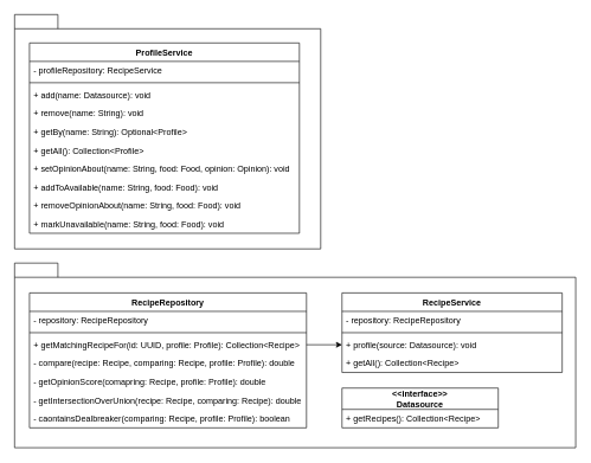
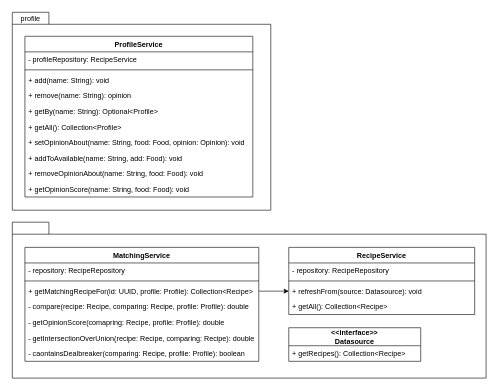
  <mxCell id="0" />
  <mxCell id="1" parent="0" />
  <mxCell id="2" value="" style="shape=folder;fontStyle=1;spacingTop=10;tabWidth=61;tabHeight=20;tabPosition=left;html=1;" parent="1" vertex="1"><mxGeometry x="20" y="20" width="431" height="330" as="geometry" /></mxCell>
  <mxCell id="3" value="" style="shape=folder;fontStyle=1;spacingTop=10;tabWidth=61;tabHeight=20;tabPosition=left;html=1;" parent="1" vertex="1"><mxGeometry x="20" y="370" width="790" height="260" as="geometry" /></mxCell>
  <mxCell id="4" value="ProfileService" style="swimlane;fontStyle=1;align=center;verticalAlign=top;childLayout=stackLayout;horizontal=1;startSize=26;horizontalStack=0;resizeParent=1;resizeParentMax=0;resizeLast=0;collapsible=1;marginBottom=0;" parent="1" vertex="1"><mxGeometry x="41" y="60" width="380" height="268" as="geometry" /></mxCell>
  <mxCell id="5" value="- profileRepository: RecipeService" style="text;strokeColor=none;fillColor=none;align=left;verticalAlign=top;spacingLeft=4;spacingRight=4;overflow=hidden;rotatable=0;points=[[0,0.5],[1,0.5]];portConstraint=eastwest;" parent="4" vertex="1"><mxGeometry y="26" width="380" height="26" as="geometry" /></mxCell>
  <mxCell id="6" value="" style="line;strokeWidth=1;fillColor=none;align=left;verticalAlign=middle;spacingTop=-1;spacingLeft=3;spacingRight=3;rotatable=0;labelPosition=right;points=[];portConstraint=eastwest;" parent="4" vertex="1"><mxGeometry y="52" width="380" height="8" as="geometry" /></mxCell>
- <mxCell id="7" value="+ add(name: Datasource): void" style="text;strokeColor=none;fillColor=none;align=left;verticalAlign=top;spacingLeft=4;spacingRight=4;overflow=hidden;rotatable=0;points=[[0,0.5],[1,0.5]];portConstraint=eastwest;" parent="4" vertex="1"><mxGeometry y="60" width="380" height="26" as="geometry" /></mxCell>
- <mxCell id="8" value="+ remove(name: String): void" style="text;strokeColor=none;fillColor=none;align=left;verticalAlign=top;spacingLeft=4;spacingRight=4;overflow=hidden;rotatable=0;points=[[0,0.5],[1,0.5]];portConstraint=eastwest;" parent="4" vertex="1"><mxGeometry y="86" width="380" height="26" as="geometry" /></mxCell>
+ <mxCell id="7" value="+ add(name: String): void" style="text;strokeColor=none;fillColor=none;align=left;verticalAlign=top;spacingLeft=4;spacingRight=4;overflow=hidden;rotatable=0;points=[[0,0.5],[1,0.5]];portConstraint=eastwest;" parent="4" vertex="1"><mxGeometry y="60" width="380" height="26" as="geometry" /></mxCell>
+ <mxCell id="8" value="+ remove(name: String): opinion" style="text;strokeColor=none;fillColor=none;align=left;verticalAlign=top;spacingLeft=4;spacingRight=4;overflow=hidden;rotatable=0;points=[[0,0.5],[1,0.5]];portConstraint=eastwest;" parent="4" vertex="1"><mxGeometry y="86" width="380" height="26" as="geometry" /></mxCell>
  <mxCell id="9" value="+ getBy(name: String): Optional&lt;Profile&gt;" style="text;strokeColor=none;fillColor=none;align=left;verticalAlign=top;spacingLeft=4;spacingRight=4;overflow=hidden;rotatable=0;points=[[0,0.5],[1,0.5]];portConstraint=eastwest;" parent="4" vertex="1"><mxGeometry y="112" width="380" height="26" as="geometry" /></mxCell>
  <mxCell id="10" value="+ getAll(): Collection&lt;Profile&gt;" style="text;strokeColor=none;fillColor=none;align=left;verticalAlign=top;spacingLeft=4;spacingRight=4;overflow=hidden;rotatable=0;points=[[0,0.5],[1,0.5]];portConstraint=eastwest;" parent="4" vertex="1"><mxGeometry y="138" width="380" height="26" as="geometry" /></mxCell>
  <mxCell id="11" value="+ setOpinionAbout(name: String, food: Food, opinion: Opinion): void" style="text;strokeColor=none;fillColor=none;align=left;verticalAlign=top;spacingLeft=4;spacingRight=4;overflow=hidden;rotatable=0;points=[[0,0.5],[1,0.5]];portConstraint=eastwest;" parent="4" vertex="1"><mxGeometry y="164" width="380" height="26" as="geometry" /></mxCell>
- <mxCell id="12" value="+ addToAvailable(name: String, food: Food): void" style="text;strokeColor=none;fillColor=none;align=left;verticalAlign=top;spacingLeft=4;spacingRight=4;overflow=hidden;rotatable=0;points=[[0,0.5],[1,0.5]];portConstraint=eastwest;" parent="4" vertex="1"><mxGeometry y="190" width="380" height="26" as="geometry" /></mxCell>
+ <mxCell id="12" value="+ addToAvailable(name: String, add: Food): void" style="text;strokeColor=none;fillColor=none;align=left;verticalAlign=top;spacingLeft=4;spacingRight=4;overflow=hidden;rotatable=0;points=[[0,0.5],[1,0.5]];portConstraint=eastwest;" parent="4" vertex="1"><mxGeometry y="190" width="380" height="26" as="geometry" /></mxCell>
  <mxCell id="13" value="+ removeOpinionAbout(name: String, food: Food): void" style="text;strokeColor=none;fillColor=none;align=left;verticalAlign=top;spacingLeft=4;spacingRight=4;overflow=hidden;rotatable=0;points=[[0,0.5],[1,0.5]];portConstraint=eastwest;" parent="4" vertex="1"><mxGeometry y="216" width="380" height="26" as="geometry" /></mxCell>
- <mxCell id="14" value="+ markUnavailable(name: String, food: Food): void" style="text;strokeColor=none;fillColor=none;align=left;verticalAlign=top;spacingLeft=4;spacingRight=4;overflow=hidden;rotatable=0;points=[[0,0.5],[1,0.5]];portConstraint=eastwest;" parent="4" vertex="1"><mxGeometry y="242" width="380" height="26" as="geometry" /></mxCell>
- <mxCell id="15" value="RecipeRepository" style="swimlane;fontStyle=1;align=center;verticalAlign=top;childLayout=stackLayout;horizontal=1;startSize=26;horizontalStack=0;resizeParent=1;resizeParentMax=0;resizeLast=0;collapsible=1;marginBottom=0;" parent="1" vertex="1"><mxGeometry x="41" y="412" width="390" height="190" as="geometry" /></mxCell>
+ <mxCell id="14" value="+ getOpinionScore(name: String, food: Food): void" style="text;strokeColor=none;fillColor=none;align=left;verticalAlign=top;spacingLeft=4;spacingRight=4;overflow=hidden;rotatable=0;points=[[0,0.5],[1,0.5]];portConstraint=eastwest;" parent="4" vertex="1"><mxGeometry y="242" width="380" height="26" as="geometry" /></mxCell>
+ <mxCell id="15" value="MatchingService" style="swimlane;fontStyle=1;align=center;verticalAlign=top;childLayout=stackLayout;horizontal=1;startSize=26;horizontalStack=0;resizeParent=1;resizeParentMax=0;resizeLast=0;collapsible=1;marginBottom=0;" parent="1" vertex="1"><mxGeometry x="41" y="412" width="390" height="190" as="geometry" /></mxCell>
  <mxCell id="16" value="- repository: RecipeRepository" style="text;strokeColor=none;fillColor=none;align=left;verticalAlign=top;spacingLeft=4;spacingRight=4;overflow=hidden;rotatable=0;points=[[0,0.5],[1,0.5]];portConstraint=eastwest;" parent="15" vertex="1"><mxGeometry y="26" width="390" height="26" as="geometry" /></mxCell>
  <mxCell id="17" value="" style="line;strokeWidth=1;fillColor=none;align=left;verticalAlign=middle;spacingTop=-1;spacingLeft=3;spacingRight=3;rotatable=0;labelPosition=right;points=[];portConstraint=eastwest;" parent="15" vertex="1"><mxGeometry y="52" width="390" height="8" as="geometry" /></mxCell>
  <mxCell id="18" value="+ getMatchingRecipeFor(id: UUID, profile: Profile): Collection&lt;Recipe&gt;" style="text;strokeColor=none;fillColor=none;align=left;verticalAlign=top;spacingLeft=4;spacingRight=4;overflow=hidden;rotatable=0;points=[[0,0.5],[1,0.5]];portConstraint=eastwest;" parent="15" vertex="1"><mxGeometry y="60" width="390" height="26" as="geometry" /></mxCell>
  <mxCell id="19" value="- compare(recipe: Recipe, comparing: Recipe, profile: Profile): double" style="text;strokeColor=none;fillColor=none;align=left;verticalAlign=top;spacingLeft=4;spacingRight=4;overflow=hidden;rotatable=0;points=[[0,0.5],[1,0.5]];portConstraint=eastwest;" parent="15" vertex="1"><mxGeometry y="86" width="390" height="26" as="geometry" /></mxCell>
  <mxCell id="20" value="- getOpinionScore(comapring: Recipe, profile: Profile): double" style="text;strokeColor=none;fillColor=none;align=left;verticalAlign=top;spacingLeft=4;spacingRight=4;overflow=hidden;rotatable=0;points=[[0,0.5],[1,0.5]];portConstraint=eastwest;" parent="15" vertex="1"><mxGeometry y="112" width="390" height="26" as="geometry" /></mxCell>
  <mxCell id="21" value="- getIntersectionOverUnion(recipe: Recipe, comparing: Recipe): double" style="text;strokeColor=none;fillColor=none;align=left;verticalAlign=top;spacingLeft=4;spacingRight=4;overflow=hidden;rotatable=0;points=[[0,0.5],[1,0.5]];portConstraint=eastwest;" parent="15" vertex="1"><mxGeometry y="138" width="390" height="26" as="geometry" /></mxCell>
  <mxCell id="22" value="- caontainsDealbreaker(comparing: Recipe, profile: Profile): boolean" style="text;strokeColor=none;fillColor=none;align=left;verticalAlign=top;spacingLeft=4;spacingRight=4;overflow=hidden;rotatable=0;points=[[0,0.5],[1,0.5]];portConstraint=eastwest;" parent="15" vertex="1"><mxGeometry y="164" width="390" height="26" as="geometry" /></mxCell>
  <mxCell id="23" value="RecipeService" style="swimlane;fontStyle=1;align=center;verticalAlign=top;childLayout=stackLayout;horizontal=1;startSize=26;horizontalStack=0;resizeParent=1;resizeParentMax=0;resizeLast=0;collapsible=1;marginBottom=0;" parent="1" vertex="1"><mxGeometry x="481" y="412" width="310" height="112" as="geometry" /></mxCell>
  <mxCell id="24" value="- repository: RecipeRepository" style="text;strokeColor=none;fillColor=none;align=left;verticalAlign=top;spacingLeft=4;spacingRight=4;overflow=hidden;rotatable=0;points=[[0,0.5],[1,0.5]];portConstraint=eastwest;" parent="23" vertex="1"><mxGeometry y="26" width="310" height="26" as="geometry" /></mxCell>
  <mxCell id="25" value="" style="line;strokeWidth=1;fillColor=none;align=left;verticalAlign=middle;spacingTop=-1;spacingLeft=3;spacingRight=3;rotatable=0;labelPosition=right;points=[];portConstraint=eastwest;" parent="23" vertex="1"><mxGeometry y="52" width="310" height="8" as="geometry" /></mxCell>
- <mxCell id="26" value="+ profile(source: Datasource): void" style="text;strokeColor=none;fillColor=none;align=left;verticalAlign=top;spacingLeft=4;spacingRight=4;overflow=hidden;rotatable=0;points=[[0,0.5],[1,0.5]];portConstraint=eastwest;" parent="23" vertex="1"><mxGeometry y="60" width="310" height="26" as="geometry" /></mxCell>
+ <mxCell id="26" value="+ refreshFrom(source: Datasource): void" style="text;strokeColor=none;fillColor=none;align=left;verticalAlign=top;spacingLeft=4;spacingRight=4;overflow=hidden;rotatable=0;points=[[0,0.5],[1,0.5]];portConstraint=eastwest;" parent="23" vertex="1"><mxGeometry y="60" width="310" height="26" as="geometry" /></mxCell>
  <mxCell id="27" value="+ getAll(): Collection&lt;Recipe&gt;" style="text;strokeColor=none;fillColor=none;align=left;verticalAlign=top;spacingLeft=4;spacingRight=4;overflow=hidden;rotatable=0;points=[[0,0.5],[1,0.5]];portConstraint=eastwest;" parent="23" vertex="1"><mxGeometry y="86" width="310" height="26" as="geometry" /></mxCell>
  <mxCell id="28" value="&lt;&lt;interface&gt;&gt;&#10;Datasource" style="swimlane;fontStyle=1;childLayout=stackLayout;horizontal=1;startSize=30;fillColor=none;horizontalStack=0;resizeParent=1;resizeParentMax=0;resizeLast=0;collapsible=1;marginBottom=0;" parent="1" vertex="1"><mxGeometry x="481" y="546" width="220" height="56" as="geometry" /></mxCell>
  <mxCell id="29" value="+ getRecipes(): Collection&lt;Recipe&gt;" style="text;strokeColor=none;fillColor=none;align=left;verticalAlign=top;spacingLeft=4;spacingRight=4;overflow=hidden;rotatable=0;points=[[0,0.5],[1,0.5]];portConstraint=eastwest;" parent="28" vertex="1"><mxGeometry y="30" width="220" height="26" as="geometry" /></mxCell>
+ <mxCell id="30" value="profile" style="text;html=1;strokeColor=none;fillColor=none;align=center;verticalAlign=middle;whiteSpace=wrap;rounded=0;" parent="1" vertex="1"><mxGeometry x="23" y="20" width="55" height="22" as="geometry" /></mxCell>
  <mxCell id="31" style="edgeStyle=orthogonalEdgeStyle;rounded=0;orthogonalLoop=1;jettySize=auto;html=1;exitX=1;exitY=0.5;exitDx=0;exitDy=0;entryX=0;entryY=0.5;entryDx=0;entryDy=0;" edge="1" parent="1" source="18" target="26"><mxGeometry relative="1" as="geometry" /></mxCell>
